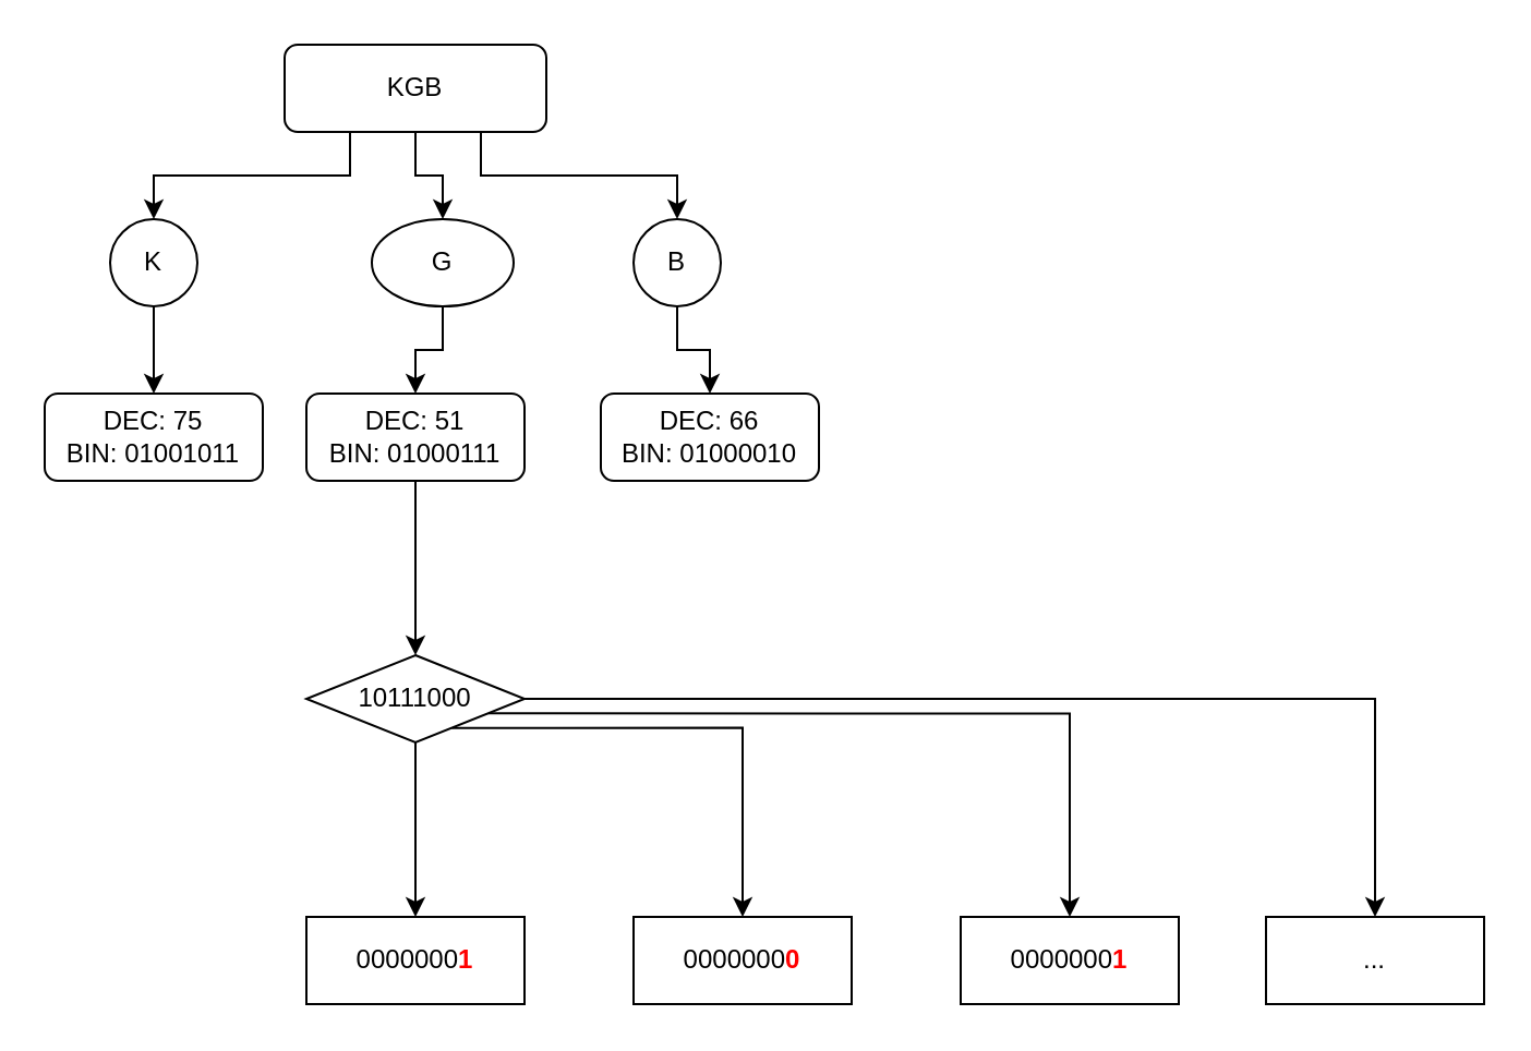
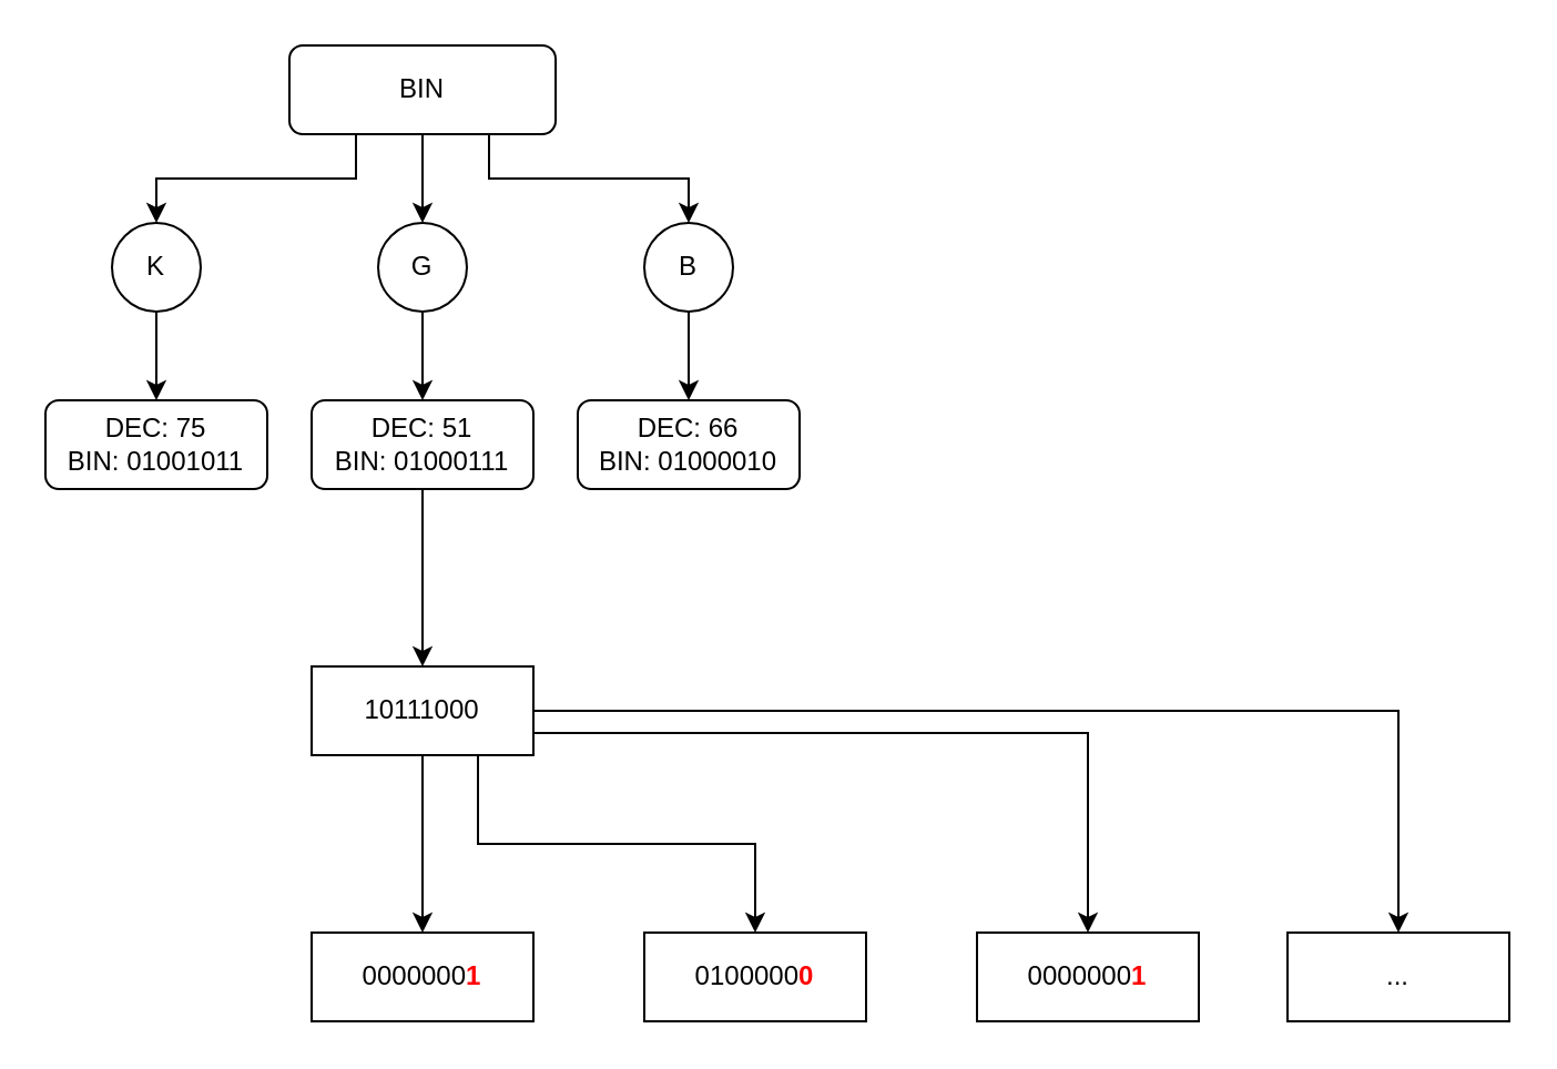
  <mxCell id="0" />
  <mxCell id="1" parent="0" />
  <mxCell id="2" style="edgeStyle=orthogonalEdgeStyle;rounded=0;orthogonalLoop=1;jettySize=auto;html=1;exitX=0.25;exitY=1;exitDx=0;exitDy=0;entryX=0.5;entryY=0;entryDx=0;entryDy=0;" edge="1" parent="1" source="5" target="7"><mxGeometry relative="1" as="geometry" /></mxCell>
  <mxCell id="3" style="edgeStyle=orthogonalEdgeStyle;rounded=0;orthogonalLoop=1;jettySize=auto;html=1;exitX=0.5;exitY=1;exitDx=0;exitDy=0;entryX=0.5;entryY=0;entryDx=0;entryDy=0;" edge="1" parent="1" source="5" target="11"><mxGeometry relative="1" as="geometry" /></mxCell>
  <mxCell id="4" style="edgeStyle=orthogonalEdgeStyle;rounded=0;orthogonalLoop=1;jettySize=auto;html=1;exitX=0.75;exitY=1;exitDx=0;exitDy=0;entryX=0.5;entryY=0;entryDx=0;entryDy=0;" edge="1" parent="1" source="5" target="9"><mxGeometry relative="1" as="geometry" /></mxCell>
- <mxCell id="5" value="KGB" style="rounded=1;whiteSpace=wrap;html=1;" vertex="1" parent="1"><mxGeometry x="130" y="20" width="120" height="40" as="geometry" /></mxCell>
+ <mxCell id="5" value="BIN" style="rounded=1;whiteSpace=wrap;html=1;" vertex="1" parent="1"><mxGeometry x="130" y="20" width="120" height="40" as="geometry" /></mxCell>
  <mxCell id="6" style="edgeStyle=orthogonalEdgeStyle;rounded=0;orthogonalLoop=1;jettySize=auto;html=1;exitX=0.5;exitY=1;exitDx=0;exitDy=0;entryX=0.5;entryY=0;entryDx=0;entryDy=0;" edge="1" parent="1" source="7" target="12"><mxGeometry relative="1" as="geometry" /></mxCell>
  <mxCell id="7" value="K" style="ellipse;whiteSpace=wrap;html=1;aspect=fixed;" vertex="1" parent="1"><mxGeometry x="50" y="100" width="40" height="40" as="geometry" /></mxCell>
  <mxCell id="8" style="edgeStyle=orthogonalEdgeStyle;rounded=0;orthogonalLoop=1;jettySize=auto;html=1;exitX=0.5;exitY=1;exitDx=0;exitDy=0;" edge="1" parent="1" source="9" target="13"><mxGeometry relative="1" as="geometry" /></mxCell>
  <mxCell id="9" value="B" style="ellipse;whiteSpace=wrap;html=1;aspect=fixed;" vertex="1" parent="1"><mxGeometry x="290" y="100" width="40" height="40" as="geometry" /></mxCell>
  <mxCell id="10" style="edgeStyle=orthogonalEdgeStyle;rounded=0;orthogonalLoop=1;jettySize=auto;html=1;exitX=0.5;exitY=1;exitDx=0;exitDy=0;entryX=0.5;entryY=0;entryDx=0;entryDy=0;" edge="1" parent="1" source="11" target="15"><mxGeometry relative="1" as="geometry" /></mxCell>
- <mxCell id="11" value="G" style="ellipse;whiteSpace=wrap;html=1;aspect=fixed;" vertex="1" parent="1"><mxGeometry x="170" y="100" width="65" height="40" as="geometry" /></mxCell>
+ <mxCell id="11" value="G" style="ellipse;whiteSpace=wrap;html=1;aspect=fixed;" vertex="1" parent="1"><mxGeometry x="170" y="100" width="40" height="40" as="geometry" /></mxCell>
  <mxCell id="12" value="DEC: 75&lt;br&gt;BIN: 01001011" style="rounded=1;whiteSpace=wrap;html=1;" vertex="1" parent="1"><mxGeometry x="20" y="180" width="100" height="40" as="geometry" /></mxCell>
- <mxCell id="13" value="DEC: 66&lt;br&gt;BIN: 01000010" style="rounded=1;whiteSpace=wrap;html=1;" vertex="1" parent="1"><mxGeometry x="275" y="180" width="100" height="40" as="geometry" /></mxCell>
+ <mxCell id="13" value="DEC: 66&lt;br&gt;BIN: 01000010" style="rounded=1;whiteSpace=wrap;html=1;" vertex="1" parent="1"><mxGeometry x="260" y="180" width="100" height="40" as="geometry" /></mxCell>
  <mxCell id="14" style="edgeStyle=orthogonalEdgeStyle;rounded=0;orthogonalLoop=1;jettySize=auto;html=1;exitX=0.5;exitY=1;exitDx=0;exitDy=0;entryX=0.5;entryY=0;entryDx=0;entryDy=0;" edge="1" parent="1" source="15" target="20"><mxGeometry relative="1" as="geometry" /></mxCell>
  <mxCell id="15" value="DEC: 51&lt;br&gt;BIN: 01000111" style="rounded=1;whiteSpace=wrap;html=1;" vertex="1" parent="1"><mxGeometry x="140" y="180" width="100" height="40" as="geometry" /></mxCell>
  <mxCell id="16" style="edgeStyle=orthogonalEdgeStyle;rounded=0;orthogonalLoop=1;jettySize=auto;html=1;exitX=0.5;exitY=1;exitDx=0;exitDy=0;" edge="1" parent="1" source="20" target="24"><mxGeometry relative="1" as="geometry" /></mxCell>
  <mxCell id="17" style="edgeStyle=orthogonalEdgeStyle;rounded=0;orthogonalLoop=1;jettySize=auto;html=1;exitX=0.75;exitY=1;exitDx=0;exitDy=0;entryX=0.5;entryY=0;entryDx=0;entryDy=0;" edge="1" parent="1" source="20" target="22"><mxGeometry relative="1" as="geometry" /></mxCell>
  <mxCell id="18" style="edgeStyle=orthogonalEdgeStyle;rounded=0;orthogonalLoop=1;jettySize=auto;html=1;exitX=1;exitY=0.75;exitDx=0;exitDy=0;entryX=0.5;entryY=0;entryDx=0;entryDy=0;" edge="1" parent="1" source="20" target="21"><mxGeometry relative="1" as="geometry" /></mxCell>
  <mxCell id="19" style="edgeStyle=orthogonalEdgeStyle;rounded=0;orthogonalLoop=1;jettySize=auto;html=1;exitX=1;exitY=0.5;exitDx=0;exitDy=0;entryX=0.5;entryY=0;entryDx=0;entryDy=0;" edge="1" parent="1" source="20" target="23"><mxGeometry relative="1" as="geometry" /></mxCell>
- <mxCell id="20" value="10111000" style="rhombus;whiteSpace=wrap;html=1;align=center;" vertex="1" parent="1"><mxGeometry x="140" y="300" width="100" height="40" as="geometry" /></mxCell>
+ <mxCell id="20" value="10111000" style="rounded=0;whiteSpace=wrap;html=1;align=center;" vertex="1" parent="1"><mxGeometry x="140" y="300" width="100" height="40" as="geometry" /></mxCell>
  <mxCell id="21" value="0000000&lt;b&gt;&lt;font color=&quot;#ff0000&quot;&gt;1&lt;/font&gt;&lt;/b&gt;" style="rounded=0;whiteSpace=wrap;html=1;align=center;" vertex="1" parent="1"><mxGeometry x="440" y="420" width="100" height="40" as="geometry" /></mxCell>
- <mxCell id="22" value="0000000&lt;b&gt;&lt;font color=&quot;#ff0000&quot;&gt;0&lt;/font&gt;&lt;/b&gt;" style="rounded=0;whiteSpace=wrap;html=1;align=center;" vertex="1" parent="1"><mxGeometry x="290" y="420" width="100" height="40" as="geometry" /></mxCell>
+ <mxCell id="22" value="0100000&lt;b&gt;&lt;font color=&quot;#ff0000&quot;&gt;0&lt;/font&gt;&lt;/b&gt;" style="rounded=0;whiteSpace=wrap;html=1;align=center;" vertex="1" parent="1"><mxGeometry x="290" y="420" width="100" height="40" as="geometry" /></mxCell>
  <mxCell id="23" value="..." style="rounded=0;whiteSpace=wrap;html=1;align=center;" vertex="1" parent="1"><mxGeometry x="580" y="420" width="100" height="40" as="geometry" /></mxCell>
  <mxCell id="24" value="0000000&lt;b&gt;&lt;font color=&quot;#ff0000&quot;&gt;1&lt;/font&gt;&lt;/b&gt;" style="rounded=0;whiteSpace=wrap;html=1;align=center;" vertex="1" parent="1"><mxGeometry x="140" y="420" width="100" height="40" as="geometry" /></mxCell>
